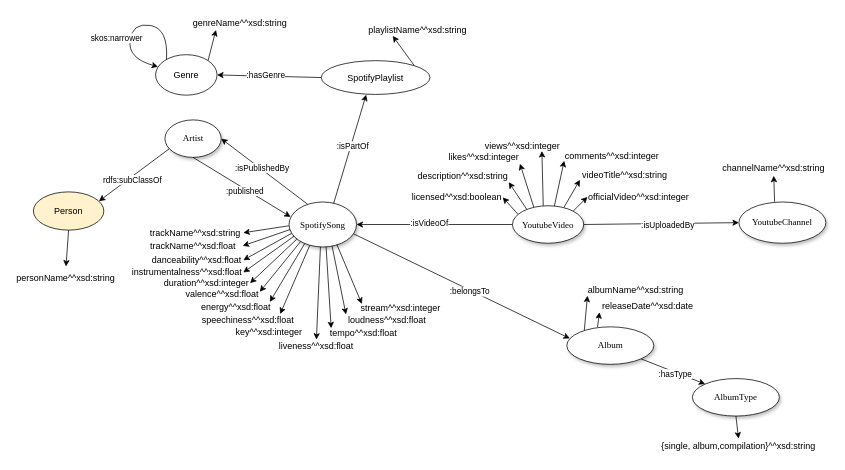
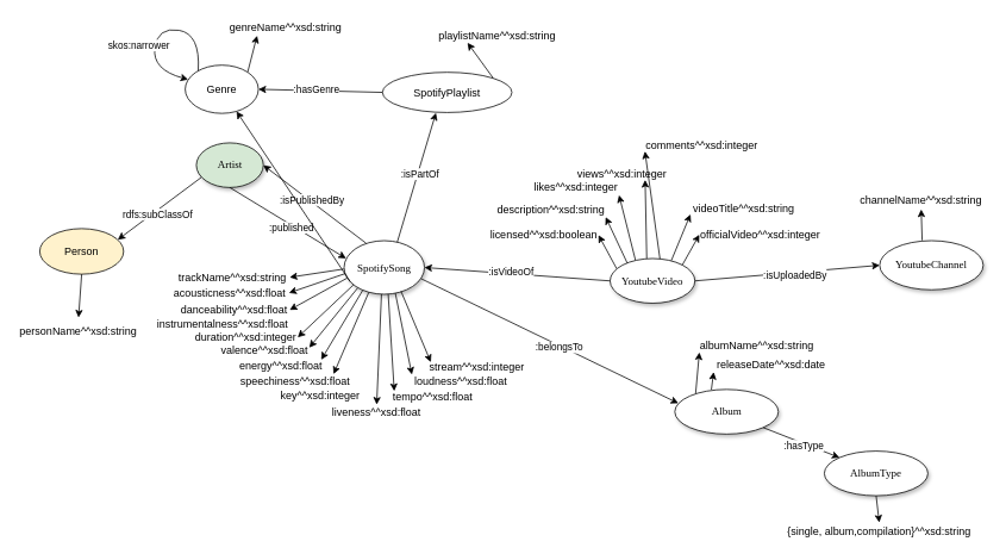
  <mxCell id="0" />
  <mxCell id="1" parent="0" />
  <mxCell id="2" value="SpotifySong" style="ellipse;whiteSpace=wrap;html=1;rounded=0;shadow=1;comic=0;labelBackgroundColor=none;strokeWidth=1;fontFamily=Verdana;fontSize=12;align=center;" parent="1" vertex="1"><mxGeometry x="385" y="268.5" width="90" height="60" as="geometry" /></mxCell>
  <mxCell id="3" value="&lt;span&gt;Album&lt;br&gt;&lt;/span&gt;" style="ellipse;whiteSpace=wrap;html=1;rounded=0;shadow=1;comic=0;labelBackgroundColor=none;strokeWidth=1;fontFamily=Verdana;fontSize=12;align=center;" parent="1" vertex="1"><mxGeometry x="755.5" y="435" width="116" height="50" as="geometry" /></mxCell>
- <mxCell id="4" value="&lt;span&gt;Artist&lt;/span&gt;" style="ellipse;whiteSpace=wrap;html=1;rounded=0;shadow=1;comic=0;labelBackgroundColor=none;strokeWidth=1;fontFamily=Verdana;fontSize=12;align=center;" parent="1" vertex="1"><mxGeometry x="219.5" y="159" width="75" height="50" as="geometry" /></mxCell>
- <mxCell id="5" value="YoutubeVideo" style="ellipse;whiteSpace=wrap;html=1;rounded=0;shadow=1;comic=0;labelBackgroundColor=none;strokeWidth=1;fontFamily=Verdana;fontSize=12;align=center;" parent="1" vertex="1"><mxGeometry x="683" y="273.5" width="95" height="50" as="geometry" /></mxCell>
+ <mxCell id="4" value="&lt;span&gt;Artist&lt;/span&gt;" style="ellipse;whiteSpace=wrap;html=1;rounded=0;shadow=1;comic=0;labelBackgroundColor=none;strokeWidth=1;fontFamily=Verdana;fontSize=12;align=center;fillColor=#d5e8d4;" parent="1" vertex="1"><mxGeometry x="219.5" y="159" width="75" height="50" as="geometry" /></mxCell>
+ <mxCell id="5" value="YoutubeVideo" style="ellipse;whiteSpace=wrap;html=1;rounded=0;shadow=1;comic=0;labelBackgroundColor=none;strokeWidth=1;fontFamily=Verdana;fontSize=12;align=center;" parent="1" vertex="1"><mxGeometry x="683" y="288.5" width="95" height="50" as="geometry" /></mxCell>
  <mxCell id="6" value="YoutubeChannel" style="ellipse;whiteSpace=wrap;html=1;rounded=0;shadow=1;comic=0;labelBackgroundColor=none;strokeWidth=1;fontFamily=Verdana;fontSize=12;align=center;" parent="1" vertex="1"><mxGeometry x="985" y="268.5" width="116" height="55" as="geometry" /></mxCell>
  <mxCell id="7" value="channelName^^xsd:string" style="text;html=1;strokeColor=none;fillColor=none;align=center;verticalAlign=middle;whiteSpace=wrap;rounded=0;" parent="1" vertex="1"><mxGeometry x="958" y="213.5" width="147" height="20" as="geometry" /></mxCell>
  <mxCell id="8" style="rounded=0;orthogonalLoop=1;jettySize=auto;html=1;exitX=1;exitY=0;exitDx=0;exitDy=0;entryX=0.25;entryY=1;entryDx=0;entryDy=0;" parent="1" source="9" target="13" edge="1"><mxGeometry relative="1" as="geometry" /></mxCell>
  <mxCell id="9" value="Genre" style="ellipse;whiteSpace=wrap;html=1;" parent="1" vertex="1"><mxGeometry x="207" y="72" width="82" height="54" as="geometry" /></mxCell>
  <mxCell id="10" value="Person" style="ellipse;whiteSpace=wrap;html=1;fillColor=#fff2cc;" parent="1" vertex="1"><mxGeometry x="44" y="255" width="94" height="51" as="geometry" /></mxCell>
  <mxCell id="11" value="" style="endArrow=classic;html=1;rounded=0;exitX=0.072;exitY=0.775;exitDx=0;exitDy=0;entryX=0.93;entryY=0.243;entryDx=0;entryDy=0;entryPerimeter=0;exitPerimeter=0;" parent="1" source="4" target="10" edge="1"><mxGeometry width="50" height="50" relative="1" as="geometry"><mxPoint x="211.162" y="181.704" as="sourcePoint" /><mxPoint x="593" y="324.5" as="targetPoint" /></mxGeometry></mxCell>
  <mxCell id="12" value="rdfs:subClassOf" style="edgeLabel;html=1;align=center;verticalAlign=middle;resizable=0;points=[];" parent="11" vertex="1" connectable="0"><mxGeometry x="0.1" y="3" relative="1" as="geometry"><mxPoint as="offset" /></mxGeometry></mxCell>
  <mxCell id="13" value="genreName^^xsd:string" style="text;html=1;strokeColor=none;fillColor=none;align=left;verticalAlign=middle;whiteSpace=wrap;rounded=0;" parent="1" vertex="1"><mxGeometry x="255" y="20" width="130" height="19" as="geometry" /></mxCell>
  <mxCell id="14" value="personName^^xsd:string" style="text;html=1;strokeColor=none;fillColor=none;align=center;verticalAlign=middle;whiteSpace=wrap;rounded=0;" parent="1" vertex="1"><mxGeometry x="20" y="354.5" width="135" height="30" as="geometry" /></mxCell>
  <mxCell id="15" style="rounded=0;orthogonalLoop=1;jettySize=auto;html=1;exitX=1;exitY=0;exitDx=0;exitDy=0;entryX=0.25;entryY=1;entryDx=0;entryDy=0;" parent="1" source="16" target="56" edge="1"><mxGeometry relative="1" as="geometry" /></mxCell>
  <mxCell id="16" value="SpotifyPlaylist" style="ellipse;whiteSpace=wrap;html=1;" parent="1" vertex="1"><mxGeometry x="428" y="80" width="145" height="45" as="geometry" /></mxCell>
  <mxCell id="17" value="" style="endArrow=classic;html=1;rounded=0;exitX=0.662;exitY=0.026;exitDx=0;exitDy=0;exitPerimeter=0;entryX=0.413;entryY=1.009;entryDx=0;entryDy=0;entryPerimeter=0;" parent="1" source="2" target="16" edge="1"><mxGeometry width="50" height="50" relative="1" as="geometry"><mxPoint x="539" y="284" as="sourcePoint" /><mxPoint x="589" y="234" as="targetPoint" /></mxGeometry></mxCell>
  <mxCell id="18" value=":isPartOf" style="edgeLabel;html=1;align=center;verticalAlign=middle;resizable=0;points=[];" parent="17" vertex="1" connectable="0"><mxGeometry x="0.076" y="-2" relative="1" as="geometry"><mxPoint as="offset" /></mxGeometry></mxCell>
  <mxCell id="19" value="" style="curved=1;endArrow=classic;html=1;rounded=0;exitX=0.178;exitY=0.113;exitDx=0;exitDy=0;exitPerimeter=0;entryX=0.04;entryY=0.298;entryDx=0;entryDy=0;entryPerimeter=0;" parent="1" source="9" target="9" edge="1"><mxGeometry width="50" height="50" relative="1" as="geometry"><mxPoint x="241.996" y="74.812" as="sourcePoint" /><mxPoint x="207.31" y="103" as="targetPoint" /><Array as="points"><mxPoint x="224" y="37" /><mxPoint x="176" y="29" /><mxPoint x="170" y="77" /></Array></mxGeometry></mxCell>
  <mxCell id="20" value="skos:narrower" style="edgeLabel;html=1;align=center;verticalAlign=middle;resizable=0;points=[];" parent="19" vertex="1" connectable="0"><mxGeometry x="-0.577" y="5" relative="1" as="geometry"><mxPoint x="-64" y="10" as="offset" /></mxGeometry></mxCell>
  <mxCell id="21" value="" style="endArrow=classic;html=1;rounded=0;entryX=0.5;entryY=1;entryDx=0;entryDy=0;exitX=0.41;exitY=-0.007;exitDx=0;exitDy=0;exitPerimeter=0;" parent="1" source="6" target="7" edge="1"><mxGeometry width="50" height="50" relative="1" as="geometry"><mxPoint x="908" y="321" as="sourcePoint" /><mxPoint x="958" y="271" as="targetPoint" /></mxGeometry></mxCell>
- <mxCell id="22" value="comments^^xsd:integer" style="text;html=1;strokeColor=none;fillColor=none;align=center;verticalAlign=middle;whiteSpace=wrap;rounded=0;" parent="1" vertex="1"><mxGeometry x="752" y="200.5" width="128" height="13" as="geometry" /></mxCell>
+ <mxCell id="22" value="comments^^xsd:integer" style="text;html=1;strokeColor=none;fillColor=none;align=center;verticalAlign=middle;whiteSpace=wrap;rounded=0;" parent="1" vertex="1"><mxGeometry x="722" y="155.5" width="128" height="13" as="geometry" /></mxCell>
  <mxCell id="23" value="description^^xsd:string" style="text;html=1;strokeColor=none;fillColor=none;align=center;verticalAlign=middle;whiteSpace=wrap;rounded=0;" parent="1" vertex="1"><mxGeometry x="556" y="226" width="122" height="16" as="geometry" /></mxCell>
  <mxCell id="24" value="licensed^^xsd:boolean" style="text;html=1;strokeColor=none;fillColor=none;align=center;verticalAlign=middle;whiteSpace=wrap;rounded=0;" parent="1" vertex="1"><mxGeometry x="548" y="255" width="122" height="14.5" as="geometry" /></mxCell>
  <mxCell id="25" value="likes^^xsd:integer" style="text;html=1;strokeColor=none;fillColor=none;align=center;verticalAlign=middle;whiteSpace=wrap;rounded=0;" parent="1" vertex="1"><mxGeometry x="597" y="200.5" width="96" height="17" as="geometry" /></mxCell>
  <mxCell id="26" value="" style="rounded=0;orthogonalLoop=1;jettySize=auto;html=1;entryX=0;entryY=1;entryDx=0;entryDy=0;exitX=0.722;exitY=0.045;exitDx=0;exitDy=0;exitPerimeter=0;" parent="1" source="5" target="29" edge="1"><mxGeometry relative="1" as="geometry" /></mxCell>
  <mxCell id="27" value="officialVideo^^xsd:integer" style="text;html=1;strokeColor=none;fillColor=none;align=center;verticalAlign=middle;whiteSpace=wrap;rounded=0;" parent="1" vertex="1"><mxGeometry x="783" y="254" width="137" height="15.5" as="geometry" /></mxCell>
  <mxCell id="28" value="views^^xsd:integer" style="text;html=1;strokeColor=none;fillColor=none;align=center;verticalAlign=middle;whiteSpace=wrap;rounded=0;" parent="1" vertex="1"><mxGeometry x="645" y="187.5" width="103" height="13" as="geometry" /></mxCell>
  <mxCell id="29" value="videoTitle^^xsd:string" style="text;html=1;strokeColor=none;fillColor=none;align=center;verticalAlign=middle;whiteSpace=wrap;rounded=0;" parent="1" vertex="1"><mxGeometry x="773" y="226" width="120" height="13" as="geometry" /></mxCell>
  <mxCell id="30" value="" style="endArrow=classic;html=1;rounded=0;exitX=0.078;exitY=0.229;exitDx=0;exitDy=0;exitPerimeter=0;entryX=1;entryY=0.5;entryDx=0;entryDy=0;" parent="1" source="5" target="24" edge="1"><mxGeometry width="50" height="50" relative="1" as="geometry"><mxPoint x="619" y="403" as="sourcePoint" /><mxPoint x="643" y="279" as="targetPoint" /></mxGeometry></mxCell>
  <mxCell id="31" value="" style="endArrow=classic;html=1;rounded=0;exitX=0.202;exitY=0.101;exitDx=0;exitDy=0;entryX=1;entryY=1;entryDx=0;entryDy=0;exitPerimeter=0;" parent="1" source="5" target="23" edge="1"><mxGeometry width="50" height="50" relative="1" as="geometry"><mxPoint x="699" y="294" as="sourcePoint" /><mxPoint x="693" y="235" as="targetPoint" /></mxGeometry></mxCell>
  <mxCell id="32" value="" style="endArrow=classic;html=1;rounded=0;exitX=0.299;exitY=0.037;exitDx=0;exitDy=0;entryX=1;entryY=1;entryDx=0;entryDy=0;exitPerimeter=0;" parent="1" source="5" target="25" edge="1"><mxGeometry width="50" height="50" relative="1" as="geometry"><mxPoint x="714" y="284" as="sourcePoint" /><mxPoint x="689" y="254" as="targetPoint" /></mxGeometry></mxCell>
  <mxCell id="33" value="" style="endArrow=classic;html=1;rounded=0;entryX=0.75;entryY=1;entryDx=0;entryDy=0;exitX=0.432;exitY=-0.002;exitDx=0;exitDy=0;exitPerimeter=0;" parent="1" source="5" target="28" edge="1"><mxGeometry width="50" height="50" relative="1" as="geometry"><mxPoint x="719" y="272" as="sourcePoint" /><mxPoint x="688.5" y="206" as="targetPoint" /></mxGeometry></mxCell>
  <mxCell id="34" value="" style="endArrow=classic;html=1;rounded=0;entryX=0;entryY=0.5;entryDx=0;entryDy=0;exitX=1;exitY=0;exitDx=0;exitDy=0;" parent="1" source="5" target="27" edge="1"><mxGeometry width="50" height="50" relative="1" as="geometry"><mxPoint x="726" y="286" as="sourcePoint" /><mxPoint x="713" y="215" as="targetPoint" /></mxGeometry></mxCell>
  <mxCell id="35" value="" style="endArrow=classic;html=1;rounded=0;entryX=0;entryY=1;entryDx=0;entryDy=0;exitX=0.588;exitY=0.007;exitDx=0;exitDy=0;exitPerimeter=0;" parent="1" source="5" target="22" edge="1"><mxGeometry width="50" height="50" relative="1" as="geometry"><mxPoint x="739" y="273" as="sourcePoint" /><mxPoint x="713" y="215" as="targetPoint" /></mxGeometry></mxCell>
  <mxCell id="36" value="" style="endArrow=classic;html=1;rounded=0;exitX=1;exitY=0.5;exitDx=0;exitDy=0;entryX=0;entryY=0.5;entryDx=0;entryDy=0;" parent="1" source="5" target="6" edge="1"><mxGeometry width="50" height="50" relative="1" as="geometry"><mxPoint x="464" y="284" as="sourcePoint" /><mxPoint x="806" y="325" as="targetPoint" /></mxGeometry></mxCell>
  <mxCell id="37" value=":isUploadedBy" style="edgeLabel;html=1;align=center;verticalAlign=middle;resizable=0;points=[];" parent="36" vertex="1" connectable="0"><mxGeometry x="0.076" y="-2" relative="1" as="geometry"><mxPoint as="offset" /></mxGeometry></mxCell>
  <mxCell id="38" value="" style="endArrow=classic;html=1;rounded=0;exitX=0;exitY=0.5;exitDx=0;exitDy=0;entryX=1;entryY=0.5;entryDx=0;entryDy=0;" parent="1" source="5" target="2" edge="1"><mxGeometry width="50" height="50" relative="1" as="geometry"><mxPoint x="788" y="309" as="sourcePoint" /><mxPoint x="627" y="307" as="targetPoint" /></mxGeometry></mxCell>
  <mxCell id="39" value=":isVideoOf" style="edgeLabel;html=1;align=center;verticalAlign=middle;resizable=0;points=[];" parent="38" vertex="1" connectable="0"><mxGeometry x="0.076" y="-2" relative="1" as="geometry"><mxPoint as="offset" /></mxGeometry></mxCell>
  <mxCell id="40" value="" style="endArrow=classic;html=1;rounded=0;exitX=0.958;exitY=0.709;exitDx=0;exitDy=0;entryX=0.034;entryY=0.31;entryDx=0;entryDy=0;exitPerimeter=0;entryPerimeter=0;" parent="1" source="2" target="3" edge="1"><mxGeometry width="50" height="50" relative="1" as="geometry"><mxPoint x="693" y="309" as="sourcePoint" /><mxPoint x="485" y="309" as="targetPoint" /></mxGeometry></mxCell>
  <mxCell id="41" value=":belongsTo" style="edgeLabel;html=1;align=center;verticalAlign=middle;resizable=0;points=[];" parent="40" vertex="1" connectable="0"><mxGeometry x="0.076" y="-2" relative="1" as="geometry"><mxPoint as="offset" /></mxGeometry></mxCell>
  <mxCell id="42" value="albumName^^xsd:string" style="text;html=1;strokeColor=none;fillColor=none;align=center;verticalAlign=middle;whiteSpace=wrap;rounded=0;" parent="1" vertex="1"><mxGeometry x="783" y="371" width="129" height="30" as="geometry" /></mxCell>
  <mxCell id="43" value="releaseDate^^xsd:date" style="text;html=1;strokeColor=none;fillColor=none;align=center;verticalAlign=middle;whiteSpace=wrap;rounded=0;" parent="1" vertex="1"><mxGeometry x="799" y="393" width="129" height="30" as="geometry" /></mxCell>
  <mxCell id="44" value="" style="endArrow=classic;html=1;rounded=0;entryX=0;entryY=0.75;entryDx=0;entryDy=0;exitX=0.201;exitY=0.091;exitDx=0;exitDy=0;exitPerimeter=0;" parent="1" source="3" target="42" edge="1"><mxGeometry width="50" height="50" relative="1" as="geometry"><mxPoint x="774" y="291" as="sourcePoint" /><mxPoint x="791" y="269" as="targetPoint" /><Array as="points" /></mxGeometry></mxCell>
  <mxCell id="45" value="" style="endArrow=classic;html=1;rounded=0;exitX=0.353;exitY=0.005;exitDx=0;exitDy=0;exitPerimeter=0;entryX=0;entryY=0.75;entryDx=0;entryDy=0;" parent="1" source="3" target="43" edge="1"><mxGeometry width="50" height="50" relative="1" as="geometry"><mxPoint x="782" y="452" as="sourcePoint" /><mxPoint x="798" y="417" as="targetPoint" /></mxGeometry></mxCell>
  <mxCell id="46" value="&lt;span&gt;AlbumType&lt;br&gt;&lt;/span&gt;" style="ellipse;whiteSpace=wrap;html=1;rounded=0;shadow=1;comic=0;labelBackgroundColor=none;strokeWidth=1;fontFamily=Verdana;fontSize=12;align=center;" parent="1" vertex="1"><mxGeometry x="923" y="504" width="116" height="50" as="geometry" /></mxCell>
  <mxCell id="47" value="" style="endArrow=classic;html=1;rounded=0;exitX=1;exitY=1;exitDx=0;exitDy=0;entryX=0;entryY=0;entryDx=0;entryDy=0;" parent="1" source="3" target="46" edge="1"><mxGeometry width="50" height="50" relative="1" as="geometry"><mxPoint x="484" y="321" as="sourcePoint" /><mxPoint x="766" y="470" as="targetPoint" /></mxGeometry></mxCell>
  <mxCell id="48" value=":hasType" style="edgeLabel;html=1;align=center;verticalAlign=middle;resizable=0;points=[];" parent="47" vertex="1" connectable="0"><mxGeometry x="0.076" y="-2" relative="1" as="geometry"><mxPoint as="offset" /></mxGeometry></mxCell>
  <mxCell id="49" value="{single, album,compilation}^^xsd:string" style="text;html=1;strokeColor=none;fillColor=none;align=center;verticalAlign=middle;whiteSpace=wrap;rounded=0;" parent="1" vertex="1"><mxGeometry x="875" y="584" width="219" height="20" as="geometry" /></mxCell>
  <mxCell id="50" value="" style="endArrow=classic;html=1;rounded=0;entryX=0.5;entryY=0;entryDx=0;entryDy=0;exitX=0.5;exitY=1;exitDx=0;exitDy=0;" parent="1" source="46" target="49" edge="1"><mxGeometry width="50" height="50" relative="1" as="geometry"><mxPoint x="782" y="452" as="sourcePoint" /><mxPoint x="781" y="411" as="targetPoint" /></mxGeometry></mxCell>
  <mxCell id="51" value="" style="endArrow=classic;html=1;rounded=0;exitX=0.5;exitY=1;exitDx=0;exitDy=0;entryX=0.5;entryY=0;entryDx=0;entryDy=0;" parent="1" source="10" target="14" edge="1"><mxGeometry width="50" height="50" relative="1" as="geometry"><mxPoint x="296" y="225" as="sourcePoint" /><mxPoint x="264" y="170" as="targetPoint" /></mxGeometry></mxCell>
  <mxCell id="52" value="" style="endArrow=classic;html=1;rounded=0;entryX=1;entryY=0.5;entryDx=0;entryDy=0;exitX=0.276;exitY=0.05;exitDx=0;exitDy=0;exitPerimeter=0;" parent="1" source="2" target="4" edge="1"><mxGeometry width="50" height="50" relative="1" as="geometry"><mxPoint x="402" y="271" as="sourcePoint" /><mxPoint x="380" y="121" as="targetPoint" /></mxGeometry></mxCell>
  <mxCell id="53" value=":isPublishedBy" style="edgeLabel;html=1;align=center;verticalAlign=middle;resizable=0;points=[];" parent="52" vertex="1" connectable="0"><mxGeometry x="0.076" y="-2" relative="1" as="geometry"><mxPoint as="offset" /></mxGeometry></mxCell>
  <mxCell id="54" value="" style="endArrow=classic;html=1;rounded=0;exitX=0.5;exitY=1;exitDx=0;exitDy=0;entryX=0.024;entryY=0.331;entryDx=0;entryDy=0;entryPerimeter=0;" parent="1" source="4" target="2" edge="1"><mxGeometry width="50" height="50" relative="1" as="geometry"><mxPoint x="365" y="316" as="sourcePoint" /><mxPoint x="234" y="231" as="targetPoint" /></mxGeometry></mxCell>
  <mxCell id="55" value=":published" style="edgeLabel;html=1;align=center;verticalAlign=middle;resizable=0;points=[];" parent="54" vertex="1" connectable="0"><mxGeometry x="0.076" y="-2" relative="1" as="geometry"><mxPoint as="offset" /></mxGeometry></mxCell>
  <mxCell id="56" value="playlistName^^xsd:string" style="text;html=1;strokeColor=none;fillColor=none;align=left;verticalAlign=middle;whiteSpace=wrap;rounded=0;" parent="1" vertex="1"><mxGeometry x="489" y="30" width="137" height="17" as="geometry" /></mxCell>
  <mxCell id="57" value="" style="endArrow=classic;html=1;rounded=0;exitX=0;exitY=0.5;exitDx=0;exitDy=0;entryX=1;entryY=0.5;entryDx=0;entryDy=0;" parent="1" source="16" target="9" edge="1"><mxGeometry width="50" height="50" relative="1" as="geometry"><mxPoint x="464" y="284" as="sourcePoint" /><mxPoint x="473" y="146" as="targetPoint" /></mxGeometry></mxCell>
  <mxCell id="58" value=":hasGenre" style="edgeLabel;html=1;align=center;verticalAlign=middle;resizable=0;points=[];" parent="57" vertex="1" connectable="0"><mxGeometry x="0.076" y="-2" relative="1" as="geometry"><mxPoint as="offset" /></mxGeometry></mxCell>
- <mxCell id="59" value="trackName^^xsd:float" style="text;html=1;strokeColor=none;fillColor=none;align=center;verticalAlign=middle;whiteSpace=wrap;rounded=0;" parent="1" vertex="1"><mxGeometry x="190" y="318.5" width="134" height="18" as="geometry" /></mxCell>
+ <mxCell id="59" value="acousticness^^xsd:float" style="text;html=1;strokeColor=none;fillColor=none;align=center;verticalAlign=middle;whiteSpace=wrap;rounded=0;" parent="1" vertex="1"><mxGeometry x="190" y="318.5" width="134" height="18" as="geometry" /></mxCell>
  <mxCell id="60" value="danceability^^xsd:float" style="text;html=1;strokeColor=none;fillColor=none;align=center;verticalAlign=middle;whiteSpace=wrap;rounded=0;" parent="1" vertex="1"><mxGeometry x="198.5" y="336.5" width="125.5" height="19" as="geometry" /></mxCell>
  <mxCell id="61" value="duration^^xsd:integer" style="text;html=1;strokeColor=none;fillColor=none;align=center;verticalAlign=middle;whiteSpace=wrap;rounded=0;" parent="1" vertex="1"><mxGeometry x="217" y="369" width="116" height="15.5" as="geometry" /></mxCell>
  <mxCell id="62" value="energy^^xsd:float" style="text;html=1;strokeColor=none;fillColor=none;align=center;verticalAlign=middle;whiteSpace=wrap;rounded=0;" parent="1" vertex="1"><mxGeometry x="264" y="401" width="101" height="15" as="geometry" /></mxCell>
  <mxCell id="63" value="instrumentalness^^xsd:float" style="text;html=1;strokeColor=none;fillColor=none;align=center;verticalAlign=middle;whiteSpace=wrap;rounded=0;" parent="1" vertex="1"><mxGeometry x="174" y="354.5" width="150" height="16" as="geometry" /></mxCell>
  <mxCell id="64" value="key^^xsd:integer" style="text;html=1;strokeColor=none;fillColor=none;align=center;verticalAlign=middle;whiteSpace=wrap;rounded=0;" parent="1" vertex="1"><mxGeometry x="312" y="434" width="93" height="17" as="geometry" /></mxCell>
  <mxCell id="65" value="liveness^^xsd:float" style="text;html=1;strokeColor=none;fillColor=none;align=center;verticalAlign=middle;whiteSpace=wrap;rounded=0;" parent="1" vertex="1"><mxGeometry x="368" y="452" width="107" height="18" as="geometry" /></mxCell>
  <mxCell id="66" value="loudness^^xsd:float" style="text;html=1;strokeColor=none;fillColor=none;align=center;verticalAlign=middle;whiteSpace=wrap;rounded=0;" parent="1" vertex="1"><mxGeometry x="459" y="418" width="114" height="18" as="geometry" /></mxCell>
  <mxCell id="67" value="speechiness^^xsd:float" style="text;html=1;strokeColor=none;fillColor=none;align=center;verticalAlign=middle;whiteSpace=wrap;rounded=0;" parent="1" vertex="1"><mxGeometry x="266" y="418" width="129" height="16" as="geometry" /></mxCell>
  <mxCell id="68" value="stream^^xsd:integer" style="text;html=1;strokeColor=none;fillColor=none;align=center;verticalAlign=middle;whiteSpace=wrap;rounded=0;" parent="1" vertex="1"><mxGeometry x="478" y="404" width="112" height="14" as="geometry" /></mxCell>
  <mxCell id="69" value="tempo^^xsd:float" style="text;html=1;strokeColor=none;fillColor=none;align=center;verticalAlign=middle;whiteSpace=wrap;rounded=0;" parent="1" vertex="1"><mxGeometry x="437" y="436" width="95" height="15" as="geometry" /></mxCell>
  <mxCell id="70" value="valence^^xsd:float" style="text;html=1;strokeColor=none;fillColor=none;align=center;verticalAlign=middle;whiteSpace=wrap;rounded=0;" parent="1" vertex="1"><mxGeometry x="246" y="384.5" width="100" height="15" as="geometry" /></mxCell>
  <mxCell id="71" value="trackName^^xsd:string" style="text;html=1;strokeColor=none;fillColor=none;align=center;verticalAlign=middle;whiteSpace=wrap;rounded=0;" parent="1" vertex="1"><mxGeometry x="196" y="299" width="128" height="21" as="geometry" /></mxCell>
  <mxCell id="72" style="rounded=0;orthogonalLoop=1;jettySize=auto;html=1;exitX=-0.003;exitY=0.529;exitDx=0;exitDy=0;entryX=1;entryY=0.5;entryDx=0;entryDy=0;exitPerimeter=0;" parent="1" source="2" target="71" edge="1"><mxGeometry relative="1" as="geometry"><mxPoint x="401" y="385.5" as="sourcePoint" /><mxPoint x="418" y="342.5" as="targetPoint" /></mxGeometry></mxCell>
  <mxCell id="73" style="rounded=0;orthogonalLoop=1;jettySize=auto;html=1;exitX=0.015;exitY=0.613;exitDx=0;exitDy=0;entryX=0.994;entryY=0.469;entryDx=0;entryDy=0;exitPerimeter=0;entryPerimeter=0;" parent="1" source="2" target="59" edge="1"><mxGeometry relative="1" as="geometry"><mxPoint x="395" y="309" as="sourcePoint" /><mxPoint x="354" y="340" as="targetPoint" /></mxGeometry></mxCell>
  <mxCell id="74" style="rounded=0;orthogonalLoop=1;jettySize=auto;html=1;exitX=0.036;exitY=0.699;exitDx=0;exitDy=0;entryX=1;entryY=0.5;entryDx=0;entryDy=0;exitPerimeter=0;" parent="1" source="2" target="60" edge="1"><mxGeometry relative="1" as="geometry"><mxPoint x="396" y="319" as="sourcePoint" /><mxPoint x="354" y="355" as="targetPoint" /></mxGeometry></mxCell>
- <mxCell id="75" style="rounded=0;orthogonalLoop=1;jettySize=auto;html=1;exitX=0.074;exitY=0.76;exitDx=0;exitDy=0;entryX=1;entryY=0.5;entryDx=0;entryDy=0;exitPerimeter=0;" parent="1" source="2" target="63" edge="1"><mxGeometry relative="1" as="geometry"><mxPoint x="406" y="329" as="sourcePoint" /><mxPoint x="360" y="374" as="targetPoint" /></mxGeometry></mxCell>
+ <mxCell id="75" style="rounded=0;orthogonalLoop=1;jettySize=auto;html=1;exitX=0.074;exitY=0.76;exitDx=0;exitDy=0;exitPerimeter=0;" parent="1" source="2" target="9" edge="1"><mxGeometry relative="1" as="geometry"><mxPoint x="406" y="329" as="sourcePoint" /><mxPoint x="360" y="374" as="targetPoint" /></mxGeometry></mxCell>
  <mxCell id="76" style="rounded=0;orthogonalLoop=1;jettySize=auto;html=1;exitX=0.115;exitY=0.826;exitDx=0;exitDy=0;exitPerimeter=0;entryX=1;entryY=0.5;entryDx=0;entryDy=0;" parent="1" source="2" target="61" edge="1"><mxGeometry relative="1" as="geometry"><mxPoint x="417" y="334" as="sourcePoint" /><mxPoint x="373" y="396" as="targetPoint" /></mxGeometry></mxCell>
  <mxCell id="77" style="rounded=0;orthogonalLoop=1;jettySize=auto;html=1;exitX=0.169;exitY=0.883;exitDx=0;exitDy=0;exitPerimeter=0;entryX=1;entryY=0.25;entryDx=0;entryDy=0;" parent="1" source="2" target="70" edge="1"><mxGeometry relative="1" as="geometry"><mxPoint x="427" y="340" as="sourcePoint" /><mxPoint x="383" y="406" as="targetPoint" /></mxGeometry></mxCell>
  <mxCell id="78" style="rounded=0;orthogonalLoop=1;jettySize=auto;html=1;exitX=0.307;exitY=0.964;exitDx=0;exitDy=0;entryX=0.831;entryY=-0.011;entryDx=0;entryDy=0;entryPerimeter=0;exitPerimeter=0;" parent="1" source="2" target="67" edge="1"><mxGeometry relative="1" as="geometry"><mxPoint x="434" y="338" as="sourcePoint" /><mxPoint x="404" y="433" as="targetPoint" /></mxGeometry></mxCell>
  <mxCell id="79" style="rounded=0;orthogonalLoop=1;jettySize=auto;html=1;exitX=0.465;exitY=1;exitDx=0;exitDy=0;exitPerimeter=0;entryX=0.5;entryY=0;entryDx=0;entryDy=0;" parent="1" source="2" target="65" edge="1"><mxGeometry relative="1" as="geometry"><mxPoint x="448" y="339" as="sourcePoint" /><mxPoint x="415" y="479" as="targetPoint" /></mxGeometry></mxCell>
  <mxCell id="80" style="rounded=0;orthogonalLoop=1;jettySize=auto;html=1;exitX=0.549;exitY=0.998;exitDx=0;exitDy=0;exitPerimeter=0;entryX=0.044;entryY=0.055;entryDx=0;entryDy=0;entryPerimeter=0;" parent="1" source="2" target="69" edge="1"><mxGeometry relative="1" as="geometry"><mxPoint x="459" y="338" as="sourcePoint" /><mxPoint x="454" y="429" as="targetPoint" /></mxGeometry></mxCell>
  <mxCell id="81" style="rounded=0;orthogonalLoop=1;jettySize=auto;html=1;exitX=0.638;exitY=0.98;exitDx=0;exitDy=0;entryX=0.017;entryY=0.023;entryDx=0;entryDy=0;entryPerimeter=0;exitPerimeter=0;" parent="1" source="2" target="66" edge="1"><mxGeometry relative="1" as="geometry"><mxPoint x="464" y="336" as="sourcePoint" /><mxPoint x="464" y="439" as="targetPoint" /></mxGeometry></mxCell>
  <mxCell id="82" style="rounded=0;orthogonalLoop=1;jettySize=auto;html=1;exitX=0.709;exitY=0.945;exitDx=0;exitDy=0;entryX=0.037;entryY=0.033;entryDx=0;entryDy=0;entryPerimeter=0;exitPerimeter=0;" parent="1" source="2" target="68" edge="1"><mxGeometry relative="1" as="geometry"><mxPoint x="472" y="330" as="sourcePoint" /><mxPoint x="479" y="412" as="targetPoint" /></mxGeometry></mxCell>
  <mxCell id="83" value="" style="endArrow=classic;html=1;rounded=0;exitX=0.232;exitY=0.925;exitDx=0;exitDy=0;exitPerimeter=0;entryX=0.944;entryY=0.052;entryDx=0;entryDy=0;entryPerimeter=0;" parent="1" source="2" target="62" edge="1"><mxGeometry width="50" height="50" relative="1" as="geometry"><mxPoint x="312" y="408" as="sourcePoint" /><mxPoint x="362" y="358" as="targetPoint" /></mxGeometry></mxCell>
